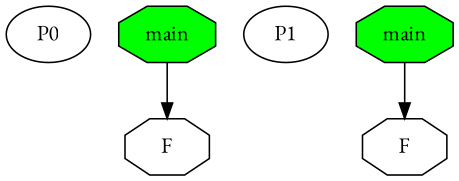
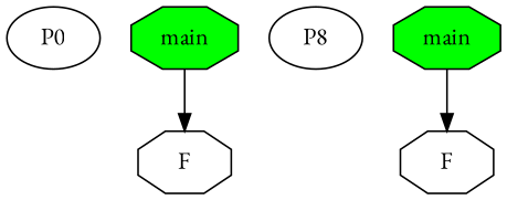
  digraph {
    fontname="EB Garamond"
    node [color=black fontname="EB Garamond" fontcolor=black shape=octagon style=filled]
    edge [fontname="EB Garamond"]
    n1 [label=P0 fontcolor="" shape="" style=""]
    n2 [fillcolor=white label=F]
    n3 [fillcolor=green label=main]
-   n4 [label=P1 fontcolor="" shape="" style=""]
+   n4 [label=P8 fontcolor="" shape="" style=""]
    n5 [fillcolor=white label=F]
    n6 [fillcolor=green label=main]
    subgraph sub_1 {
      n1
      n2
      n3
    }
    subgraph sub_2 {
      n4
      n5
      n6
    }
    n3 -> n2
    n6 -> n5
  }
